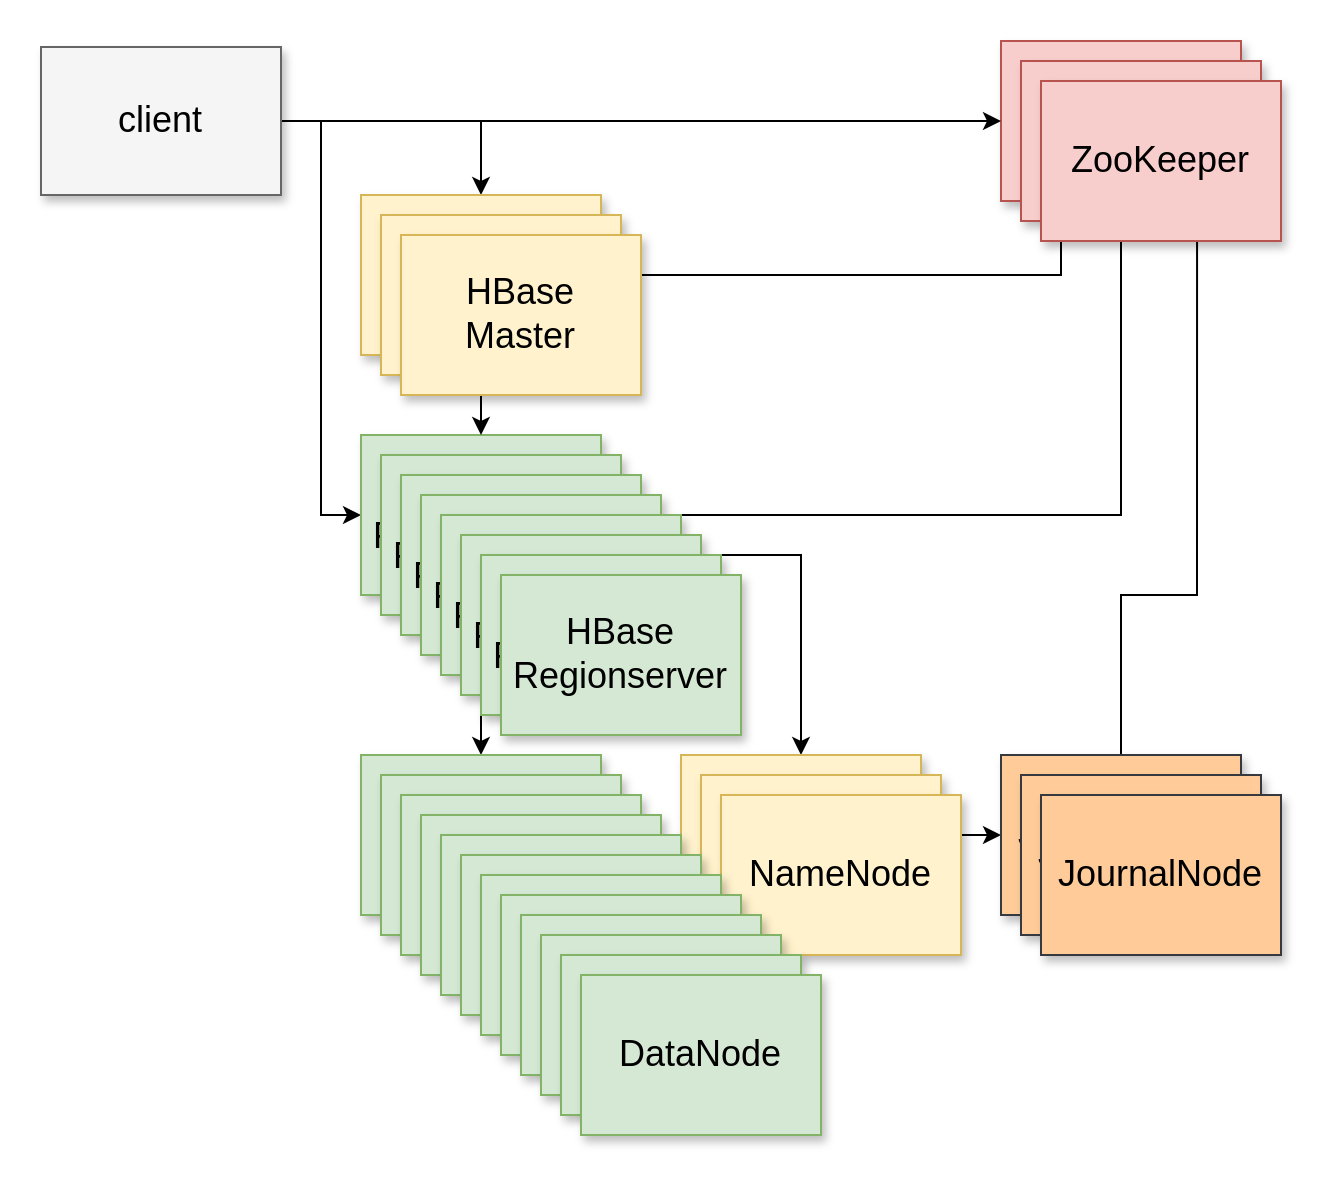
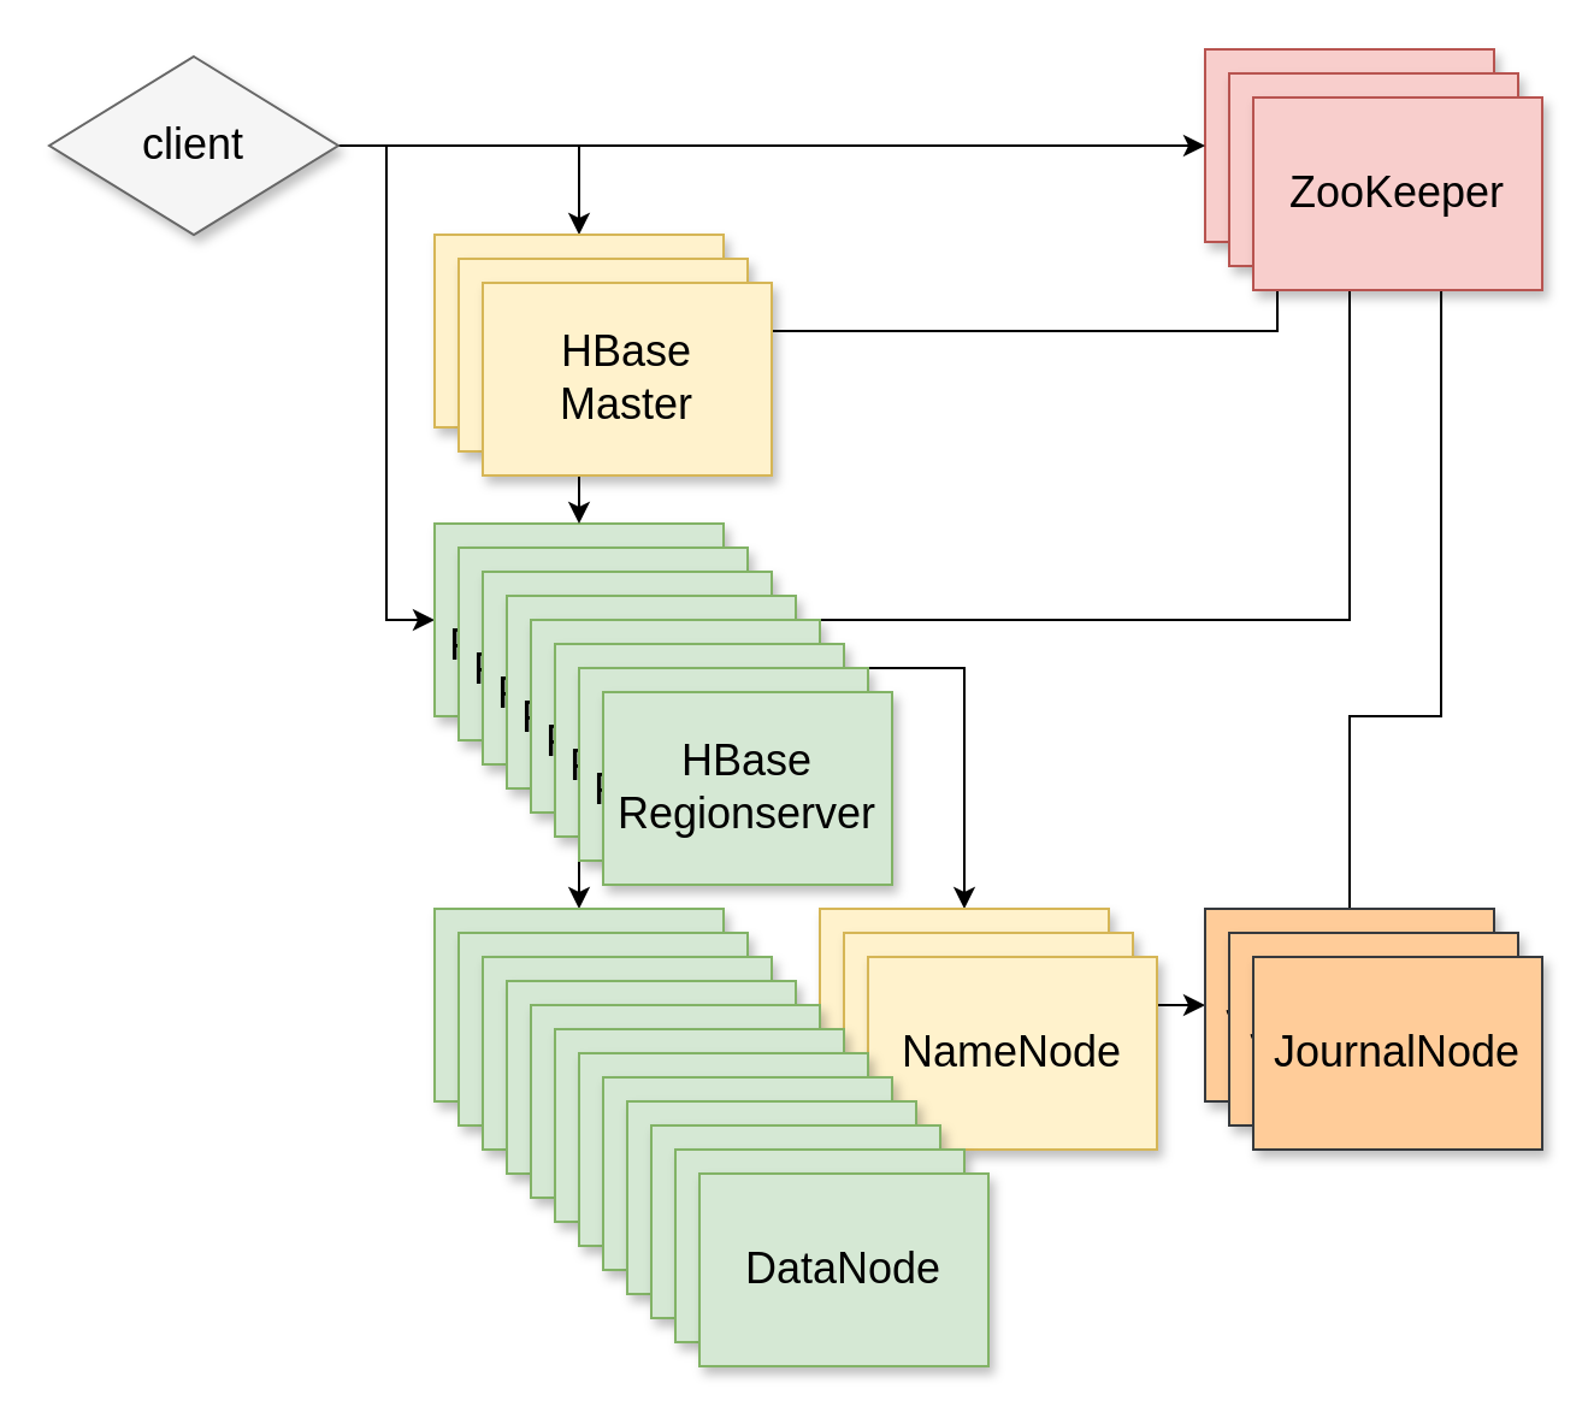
  <mxCell id="0" style=";html=1;" />
  <mxCell id="1" style=";html=1;" parent="0" />
  <mxCell id="2" value="ZooKeeper" style="whiteSpace=wrap;html=1;shadow=1;fontSize=18;fillColor=#f8cecc;strokeColor=#b85450;" parent="1" vertex="1"><mxGeometry x="500" y="20" width="120" height="80" as="geometry" /></mxCell>
  <mxCell id="3" style="edgeStyle=orthogonalEdgeStyle;rounded=0;orthogonalLoop=1;jettySize=auto;html=1;entryX=0.5;entryY=0;entryDx=0;entryDy=0;" edge="1" parent="1" source="6" target="13"><mxGeometry relative="1" as="geometry" /></mxCell>
  <mxCell id="4" style="edgeStyle=orthogonalEdgeStyle;rounded=0;orthogonalLoop=1;jettySize=auto;html=1;" edge="1" parent="1" source="6" target="2"><mxGeometry relative="1" as="geometry" /></mxCell>
  <mxCell id="5" style="edgeStyle=orthogonalEdgeStyle;rounded=0;orthogonalLoop=1;jettySize=auto;html=1;entryX=0;entryY=0.5;entryDx=0;entryDy=0;" edge="1" parent="1" source="6" target="10"><mxGeometry relative="1" as="geometry" /></mxCell>
- <mxCell id="6" value="client" style="whiteSpace=wrap;html=1;shadow=1;fontSize=18;fillColor=#f5f5f5;strokeColor=#666666;" parent="1" vertex="1"><mxGeometry x="20" y="23" width="120" height="74" as="geometry" /></mxCell>
+ <mxCell id="6" value="client" style="rhombus;whiteSpace=wrap;html=1;shadow=1;fontSize=18;fillColor=#f5f5f5;strokeColor=#666666;" parent="1" vertex="1"><mxGeometry x="20" y="23" width="120" height="74" as="geometry" /></mxCell>
  <mxCell id="7" style="edgeStyle=orthogonalEdgeStyle;rounded=0;orthogonalLoop=1;jettySize=auto;html=1;entryX=0.5;entryY=0;entryDx=0;entryDy=0;" edge="1" parent="1" source="10" target="18"><mxGeometry relative="1" as="geometry" /></mxCell>
  <mxCell id="8" style="edgeStyle=orthogonalEdgeStyle;rounded=0;orthogonalLoop=1;jettySize=auto;html=1;" edge="1" parent="1" source="10" target="2"><mxGeometry relative="1" as="geometry"><Array as="points"><mxPoint x="560" y="257" /></Array></mxGeometry></mxCell>
  <mxCell id="9" style="edgeStyle=orthogonalEdgeStyle;rounded=0;orthogonalLoop=1;jettySize=auto;html=1;exitX=1;exitY=0.75;exitDx=0;exitDy=0;entryX=0.5;entryY=0;entryDx=0;entryDy=0;" edge="1" parent="1" source="10" target="17"><mxGeometry relative="1" as="geometry" /></mxCell>
  <mxCell id="10" value="HBase&lt;br&gt;Regionserver" style="whiteSpace=wrap;html=1;shadow=1;fontSize=18;fillColor=#d5e8d4;strokeColor=#82b366;" vertex="1" parent="1"><mxGeometry x="180" y="217" width="120" height="80" as="geometry" /></mxCell>
  <mxCell id="11" style="edgeStyle=orthogonalEdgeStyle;rounded=0;orthogonalLoop=1;jettySize=auto;html=1;entryX=0.5;entryY=0;entryDx=0;entryDy=0;" edge="1" parent="1" source="13" target="10"><mxGeometry relative="1" as="geometry" /></mxCell>
  <mxCell id="12" style="edgeStyle=orthogonalEdgeStyle;rounded=0;orthogonalLoop=1;jettySize=auto;html=1;entryX=0.25;entryY=1;entryDx=0;entryDy=0;" edge="1" parent="1" source="13" target="2"><mxGeometry relative="1" as="geometry"><Array as="points"><mxPoint x="530" y="137" /></Array></mxGeometry></mxCell>
  <mxCell id="13" value="HBase&lt;br&gt;Master" style="whiteSpace=wrap;html=1;shadow=1;fontSize=18;fillColor=#fff2cc;strokeColor=#d6b656;" vertex="1" parent="1"><mxGeometry x="180" y="97" width="120" height="80" as="geometry" /></mxCell>
  <mxCell id="14" style="edgeStyle=orthogonalEdgeStyle;rounded=0;orthogonalLoop=1;jettySize=auto;html=1;exitX=0.5;exitY=1;exitDx=0;exitDy=0;" edge="1" parent="1" source="13" target="13"><mxGeometry relative="1" as="geometry" /></mxCell>
  <mxCell id="15" value="" style="edgeStyle=orthogonalEdgeStyle;rounded=0;orthogonalLoop=1;jettySize=auto;html=1;" edge="1" parent="1" source="17" target="20"><mxGeometry relative="1" as="geometry" /></mxCell>
  <mxCell id="16" value="" style="edgeStyle=orthogonalEdgeStyle;rounded=0;orthogonalLoop=1;jettySize=auto;html=1;" edge="1" parent="1" source="17" target="18"><mxGeometry relative="1" as="geometry" /></mxCell>
  <mxCell id="17" value="NameNode" style="whiteSpace=wrap;html=1;shadow=1;fontSize=18;fillColor=#fff2cc;strokeColor=#d6b656;" vertex="1" parent="1"><mxGeometry x="340" y="377" width="120" height="80" as="geometry" /></mxCell>
  <mxCell id="18" value="DataNode" style="whiteSpace=wrap;html=1;shadow=1;fontSize=18;fillColor=#d5e8d4;strokeColor=#82b366;" vertex="1" parent="1"><mxGeometry x="180" y="377" width="120" height="80" as="geometry" /></mxCell>
  <mxCell id="19" style="edgeStyle=orthogonalEdgeStyle;rounded=0;orthogonalLoop=1;jettySize=auto;html=1;entryX=0.817;entryY=1.063;entryDx=0;entryDy=0;entryPerimeter=0;" edge="1" parent="1" source="20" target="2"><mxGeometry relative="1" as="geometry"><Array as="points"><mxPoint x="560" y="297" /><mxPoint x="598" y="297" /></Array></mxGeometry></mxCell>
  <mxCell id="20" value="JournalNode" style="whiteSpace=wrap;html=1;shadow=1;fontSize=18;fillColor=#ffcc99;strokeColor=#36393d;" vertex="1" parent="1"><mxGeometry x="500" y="377" width="120" height="80" as="geometry" /></mxCell>
  <mxCell id="21" value="ZooKeeper" style="whiteSpace=wrap;html=1;shadow=1;fontSize=18;fillColor=#f8cecc;strokeColor=#b85450;" vertex="1" parent="1"><mxGeometry x="510" y="30" width="120" height="80" as="geometry" /></mxCell>
  <mxCell id="22" value="ZooKeeper" style="whiteSpace=wrap;html=1;shadow=1;fontSize=18;fillColor=#f8cecc;strokeColor=#b85450;" vertex="1" parent="1"><mxGeometry x="520" y="40" width="120" height="80" as="geometry" /></mxCell>
  <mxCell id="23" value="JournalNode" style="whiteSpace=wrap;html=1;shadow=1;fontSize=18;fillColor=#ffcc99;strokeColor=#36393d;" vertex="1" parent="1"><mxGeometry x="510" y="387" width="120" height="80" as="geometry" /></mxCell>
  <mxCell id="24" value="JournalNode" style="whiteSpace=wrap;html=1;shadow=1;fontSize=18;fillColor=#ffcc99;strokeColor=#36393d;" vertex="1" parent="1"><mxGeometry x="520" y="397" width="120" height="80" as="geometry" /></mxCell>
  <mxCell id="25" value="NameNode" style="whiteSpace=wrap;html=1;shadow=1;fontSize=18;fillColor=#fff2cc;strokeColor=#d6b656;" vertex="1" parent="1"><mxGeometry x="350" y="387" width="120" height="80" as="geometry" /></mxCell>
  <mxCell id="26" value="NameNode" style="whiteSpace=wrap;html=1;shadow=1;fontSize=18;fillColor=#fff2cc;strokeColor=#d6b656;" vertex="1" parent="1"><mxGeometry x="360" y="397" width="120" height="80" as="geometry" /></mxCell>
  <mxCell id="27" value="DataNode" style="whiteSpace=wrap;html=1;shadow=1;fontSize=18;fillColor=#d5e8d4;strokeColor=#82b366;" vertex="1" parent="1"><mxGeometry x="190" y="387" width="120" height="80" as="geometry" /></mxCell>
  <mxCell id="28" value="DataNode" style="whiteSpace=wrap;html=1;shadow=1;fontSize=18;fillColor=#d5e8d4;strokeColor=#82b366;" vertex="1" parent="1"><mxGeometry x="200" y="397" width="120" height="80" as="geometry" /></mxCell>
  <mxCell id="29" value="DataNode" style="whiteSpace=wrap;html=1;shadow=1;fontSize=18;fillColor=#d5e8d4;strokeColor=#82b366;" vertex="1" parent="1"><mxGeometry x="210" y="407" width="120" height="80" as="geometry" /></mxCell>
  <mxCell id="30" value="DataNode" style="whiteSpace=wrap;html=1;shadow=1;fontSize=18;fillColor=#d5e8d4;strokeColor=#82b366;" vertex="1" parent="1"><mxGeometry x="220" y="417" width="120" height="80" as="geometry" /></mxCell>
  <mxCell id="31" value="DataNode" style="whiteSpace=wrap;html=1;shadow=1;fontSize=18;fillColor=#d5e8d4;strokeColor=#82b366;" vertex="1" parent="1"><mxGeometry x="230" y="427" width="120" height="80" as="geometry" /></mxCell>
  <mxCell id="32" value="DataNode" style="whiteSpace=wrap;html=1;shadow=1;fontSize=18;fillColor=#d5e8d4;strokeColor=#82b366;" vertex="1" parent="1"><mxGeometry x="240" y="437" width="120" height="80" as="geometry" /></mxCell>
  <mxCell id="33" value="DataNode" style="whiteSpace=wrap;html=1;shadow=1;fontSize=18;fillColor=#d5e8d4;strokeColor=#82b366;" vertex="1" parent="1"><mxGeometry x="250" y="447" width="120" height="80" as="geometry" /></mxCell>
  <mxCell id="34" value="DataNode" style="whiteSpace=wrap;html=1;shadow=1;fontSize=18;fillColor=#d5e8d4;strokeColor=#82b366;" vertex="1" parent="1"><mxGeometry x="260" y="457" width="120" height="80" as="geometry" /></mxCell>
  <mxCell id="35" value="DataNode" style="whiteSpace=wrap;html=1;shadow=1;fontSize=18;fillColor=#d5e8d4;strokeColor=#82b366;" vertex="1" parent="1"><mxGeometry x="270" y="467" width="120" height="80" as="geometry" /></mxCell>
  <mxCell id="36" value="DataNode" style="whiteSpace=wrap;html=1;shadow=1;fontSize=18;fillColor=#d5e8d4;strokeColor=#82b366;" vertex="1" parent="1"><mxGeometry x="280" y="477" width="120" height="80" as="geometry" /></mxCell>
  <mxCell id="37" value="DataNode" style="whiteSpace=wrap;html=1;shadow=1;fontSize=18;fillColor=#d5e8d4;strokeColor=#82b366;" vertex="1" parent="1"><mxGeometry x="290" y="487" width="120" height="80" as="geometry" /></mxCell>
  <mxCell id="38" value="HBase&lt;br&gt;Regionserver" style="whiteSpace=wrap;html=1;shadow=1;fontSize=18;fillColor=#d5e8d4;strokeColor=#82b366;" vertex="1" parent="1"><mxGeometry x="190" y="227" width="120" height="80" as="geometry" /></mxCell>
  <mxCell id="39" value="HBase&lt;br&gt;Regionserver" style="whiteSpace=wrap;html=1;shadow=1;fontSize=18;fillColor=#d5e8d4;strokeColor=#82b366;" vertex="1" parent="1"><mxGeometry x="200" y="237" width="120" height="80" as="geometry" /></mxCell>
  <mxCell id="40" value="HBase&lt;br&gt;Regionserver" style="whiteSpace=wrap;html=1;shadow=1;fontSize=18;fillColor=#d5e8d4;strokeColor=#82b366;" vertex="1" parent="1"><mxGeometry x="210" y="247" width="120" height="80" as="geometry" /></mxCell>
  <mxCell id="41" value="HBase&lt;br&gt;Regionserver" style="whiteSpace=wrap;html=1;shadow=1;fontSize=18;fillColor=#d5e8d4;strokeColor=#82b366;" vertex="1" parent="1"><mxGeometry x="220" y="257" width="120" height="80" as="geometry" /></mxCell>
  <mxCell id="42" value="HBase&lt;br&gt;Regionserver" style="whiteSpace=wrap;html=1;shadow=1;fontSize=18;fillColor=#d5e8d4;strokeColor=#82b366;" vertex="1" parent="1"><mxGeometry x="230" y="267" width="120" height="80" as="geometry" /></mxCell>
  <mxCell id="43" value="HBase&lt;br&gt;Regionserver" style="whiteSpace=wrap;html=1;shadow=1;fontSize=18;fillColor=#d5e8d4;strokeColor=#82b366;" vertex="1" parent="1"><mxGeometry x="240" y="277" width="120" height="80" as="geometry" /></mxCell>
  <mxCell id="44" value="HBase&lt;br&gt;Regionserver" style="whiteSpace=wrap;html=1;shadow=1;fontSize=18;fillColor=#d5e8d4;strokeColor=#82b366;" vertex="1" parent="1"><mxGeometry x="250" y="287" width="120" height="80" as="geometry" /></mxCell>
  <mxCell id="45" value="HBase&lt;br&gt;Master" style="whiteSpace=wrap;html=1;shadow=1;fontSize=18;fillColor=#fff2cc;strokeColor=#d6b656;" vertex="1" parent="1"><mxGeometry x="190" y="107" width="120" height="80" as="geometry" /></mxCell>
  <mxCell id="46" value="HBase&lt;br&gt;Master" style="whiteSpace=wrap;html=1;shadow=1;fontSize=18;fillColor=#fff2cc;strokeColor=#d6b656;" vertex="1" parent="1"><mxGeometry x="200" y="117" width="120" height="80" as="geometry" /></mxCell>
